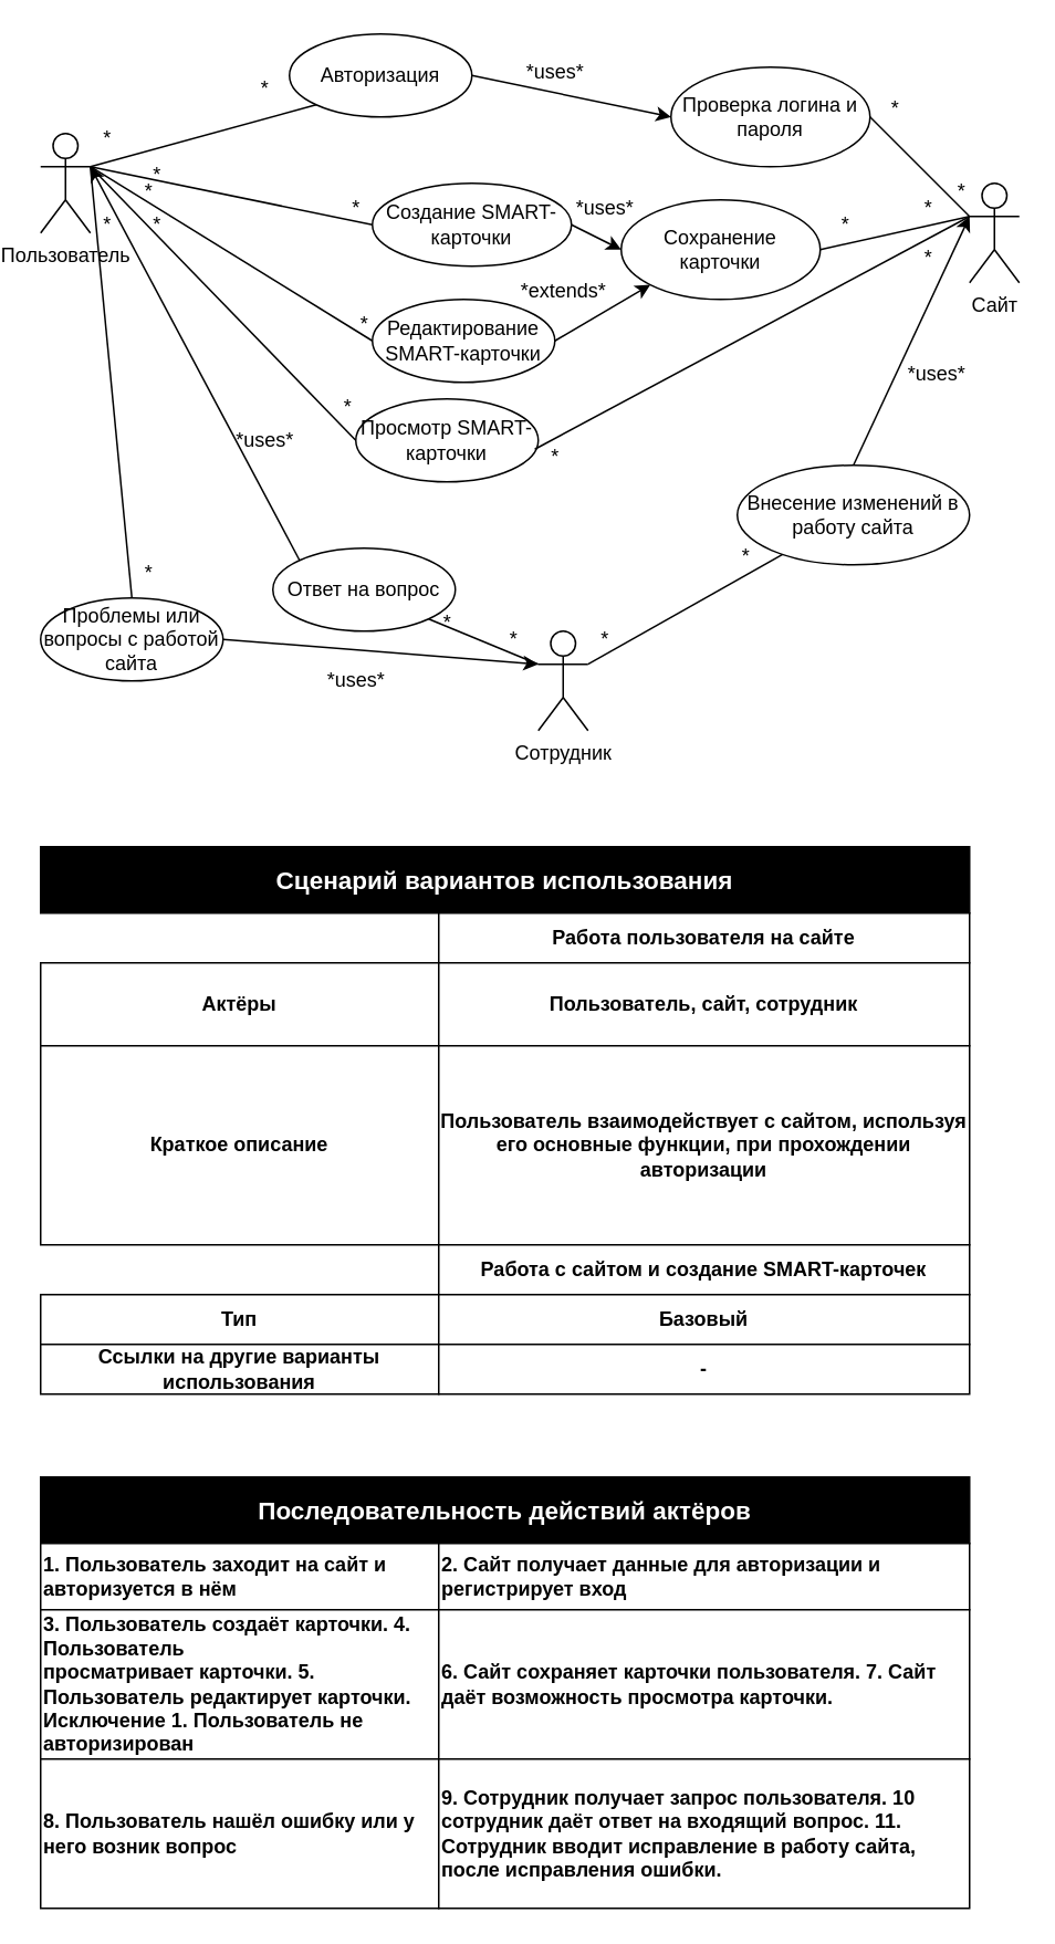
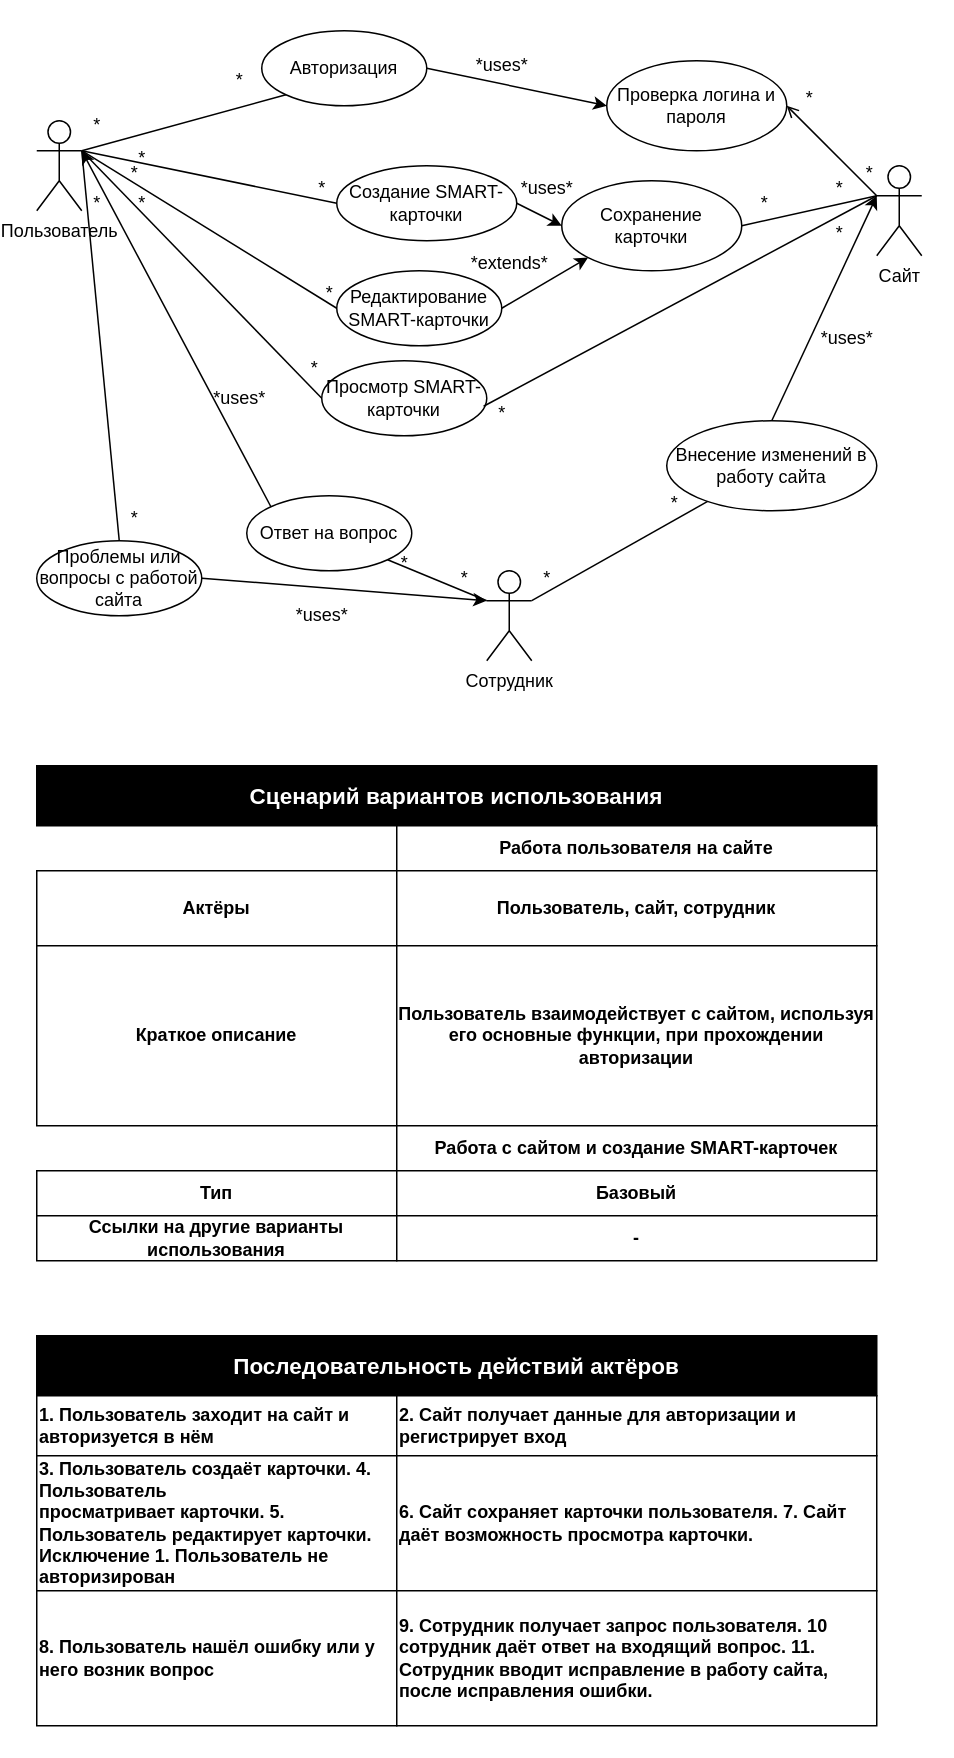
  <mxCell id="0" />
  <mxCell id="1" parent="0" />
  <mxCell id="2" style="edgeStyle=none;rounded=0;orthogonalLoop=1;jettySize=auto;html=1;exitX=1;exitY=0.333;exitDx=0;exitDy=0;exitPerimeter=0;entryX=0;entryY=1;entryDx=0;entryDy=0;endArrow=none;endFill=0;" edge="1" parent="1" source="7" target="11"><mxGeometry relative="1" as="geometry" /></mxCell>
  <mxCell id="3" style="edgeStyle=none;rounded=0;orthogonalLoop=1;jettySize=auto;html=1;exitX=1;exitY=0.333;exitDx=0;exitDy=0;exitPerimeter=0;entryX=0;entryY=0.5;entryDx=0;entryDy=0;endArrow=none;endFill=0;" edge="1" parent="1" source="7" target="9"><mxGeometry relative="1" as="geometry" /></mxCell>
  <mxCell id="4" style="edgeStyle=none;rounded=0;orthogonalLoop=1;jettySize=auto;html=1;exitX=1;exitY=0.333;exitDx=0;exitDy=0;exitPerimeter=0;entryX=0;entryY=0.5;entryDx=0;entryDy=0;endArrow=none;endFill=0;" edge="1" parent="1" source="7" target="13"><mxGeometry relative="1" as="geometry" /></mxCell>
  <mxCell id="5" style="edgeStyle=none;rounded=0;orthogonalLoop=1;jettySize=auto;html=1;exitX=1;exitY=0.333;exitDx=0;exitDy=0;exitPerimeter=0;entryX=0.5;entryY=0;entryDx=0;entryDy=0;endArrow=none;endFill=0;" edge="1" parent="1" source="7" target="21"><mxGeometry relative="1" as="geometry" /></mxCell>
  <mxCell id="6" style="edgeStyle=none;rounded=0;orthogonalLoop=1;jettySize=auto;html=1;exitX=1;exitY=0.333;exitDx=0;exitDy=0;exitPerimeter=0;entryX=0;entryY=0.5;entryDx=0;entryDy=0;endArrow=none;endFill=0;" edge="1" parent="1" source="7" target="30"><mxGeometry relative="1" as="geometry" /></mxCell>
  <mxCell id="7" value="Пользователь" style="shape=umlActor;verticalLabelPosition=bottom;verticalAlign=top;html=1;" vertex="1" parent="1"><mxGeometry x="20" y="80" width="30" height="60" as="geometry" /></mxCell>
  <mxCell id="8" style="edgeStyle=none;rounded=0;orthogonalLoop=1;jettySize=auto;html=1;exitX=1;exitY=0.5;exitDx=0;exitDy=0;entryX=0;entryY=0.5;entryDx=0;entryDy=0;" edge="1" parent="1" source="9" target="18"><mxGeometry relative="1" as="geometry" /></mxCell>
  <mxCell id="9" value="Создание SMART-карточки" style="ellipse;whiteSpace=wrap;html=1;" vertex="1" parent="1"><mxGeometry x="220" y="110" width="120" height="50" as="geometry" /></mxCell>
  <mxCell id="10" style="edgeStyle=none;rounded=0;orthogonalLoop=1;jettySize=auto;html=1;exitX=1;exitY=0.5;exitDx=0;exitDy=0;entryX=0;entryY=0.5;entryDx=0;entryDy=0;" edge="1" parent="1" source="11" target="17"><mxGeometry relative="1" as="geometry" /></mxCell>
  <mxCell id="11" value="Авторизация" style="ellipse;whiteSpace=wrap;html=1;" vertex="1" parent="1"><mxGeometry x="170" y="20" width="110" height="50" as="geometry" /></mxCell>
  <mxCell id="12" style="edgeStyle=none;rounded=0;orthogonalLoop=1;jettySize=auto;html=1;exitX=1;exitY=0.5;exitDx=0;exitDy=0;entryX=0;entryY=1;entryDx=0;entryDy=0;" edge="1" parent="1" source="13" target="18"><mxGeometry relative="1" as="geometry" /></mxCell>
  <mxCell id="13" value="Редактирование SMART-карточки" style="ellipse;whiteSpace=wrap;html=1;" vertex="1" parent="1"><mxGeometry x="220" y="180" width="110" height="50" as="geometry" /></mxCell>
- <mxCell id="14" style="edgeStyle=none;rounded=0;orthogonalLoop=1;jettySize=auto;html=1;exitX=0;exitY=0.333;exitDx=0;exitDy=0;exitPerimeter=0;entryX=1;entryY=0.5;entryDx=0;entryDy=0;endArrow=none;endFill=0;" edge="1" parent="1" source="16" target="17"><mxGeometry relative="1" as="geometry" /></mxCell>
+ <mxCell id="14" style="edgeStyle=none;rounded=0;orthogonalLoop=1;jettySize=auto;html=1;exitX=0;exitY=0.333;exitDx=0;exitDy=0;exitPerimeter=0;entryX=1;entryY=0.5;entryDx=0;entryDy=0;endArrow=open;endFill=0;" edge="1" parent="1" source="16" target="17"><mxGeometry relative="1" as="geometry" /></mxCell>
  <mxCell id="15" style="edgeStyle=none;rounded=0;orthogonalLoop=1;jettySize=auto;html=1;exitX=0;exitY=0.333;exitDx=0;exitDy=0;exitPerimeter=0;entryX=1;entryY=0.5;entryDx=0;entryDy=0;endArrow=none;endFill=0;" edge="1" parent="1" source="16" target="18"><mxGeometry relative="1" as="geometry" /></mxCell>
  <mxCell id="16" value="Сайт" style="shape=umlActor;verticalLabelPosition=bottom;verticalAlign=top;html=1;" vertex="1" parent="1"><mxGeometry x="580" y="110" width="30" height="60" as="geometry" /></mxCell>
  <mxCell id="17" value="Проверка логина и пароля" style="ellipse;whiteSpace=wrap;html=1;" vertex="1" parent="1"><mxGeometry x="400" y="40" width="120" height="60" as="geometry" /></mxCell>
  <mxCell id="18" value="Сохранение карточки" style="ellipse;whiteSpace=wrap;html=1;" vertex="1" parent="1"><mxGeometry x="370" y="120" width="120" height="60" as="geometry" /></mxCell>
  <mxCell id="19" style="edgeStyle=none;rounded=0;orthogonalLoop=1;jettySize=auto;html=1;exitX=1;exitY=0.333;exitDx=0;exitDy=0;exitPerimeter=0;endArrow=none;endFill=0;" edge="1" parent="1" source="20" target="24"><mxGeometry relative="1" as="geometry" /></mxCell>
  <mxCell id="20" value="Сотрудник" style="shape=umlActor;verticalLabelPosition=bottom;verticalAlign=top;html=1;" vertex="1" parent="1"><mxGeometry x="320" y="380" width="30" height="60" as="geometry" /></mxCell>
  <mxCell id="21" value="Проблемы или вопросы с работой сайта" style="ellipse;whiteSpace=wrap;html=1;" vertex="1" parent="1"><mxGeometry x="20" y="360" width="110" height="50" as="geometry" /></mxCell>
  <mxCell id="22" style="edgeStyle=none;rounded=0;orthogonalLoop=1;jettySize=auto;html=1;exitX=0;exitY=0;exitDx=0;exitDy=0;" edge="1" parent="1" source="23"><mxGeometry relative="1" as="geometry"><mxPoint x="50" y="100" as="targetPoint" /></mxGeometry></mxCell>
  <mxCell id="23" value="Ответ на вопрос" style="ellipse;whiteSpace=wrap;html=1;" vertex="1" parent="1"><mxGeometry x="160" y="330" width="110" height="50" as="geometry" /></mxCell>
  <mxCell id="24" value="Внесение изменений в работу сайта" style="ellipse;whiteSpace=wrap;html=1;" vertex="1" parent="1"><mxGeometry x="440" y="280" width="140" height="60" as="geometry" /></mxCell>
  <mxCell id="25" style="edgeStyle=none;rounded=0;orthogonalLoop=1;jettySize=auto;html=1;exitX=0.5;exitY=0;exitDx=0;exitDy=0;entryX=0;entryY=0.333;entryDx=0;entryDy=0;entryPerimeter=0;" edge="1" parent="1" source="24" target="16"><mxGeometry relative="1" as="geometry" /></mxCell>
  <mxCell id="26" style="edgeStyle=none;rounded=0;orthogonalLoop=1;jettySize=auto;html=1;exitX=1;exitY=1;exitDx=0;exitDy=0;entryX=0;entryY=0.333;entryDx=0;entryDy=0;entryPerimeter=0;endArrow=none;endFill=0;" edge="1" parent="1" source="23" target="20"><mxGeometry relative="1" as="geometry" /></mxCell>
  <mxCell id="27" style="edgeStyle=none;rounded=0;orthogonalLoop=1;jettySize=auto;html=1;exitX=1;exitY=0.5;exitDx=0;exitDy=0;entryX=0;entryY=0.333;entryDx=0;entryDy=0;entryPerimeter=0;" edge="1" parent="1" source="21" target="20"><mxGeometry relative="1" as="geometry" /></mxCell>
  <mxCell id="28" value="*uses*" style="text;html=1;align=center;verticalAlign=middle;resizable=0;points=[];autosize=1;strokeColor=none;fillColor=none;" vertex="1" parent="1"><mxGeometry x="300" y="28" width="60" height="30" as="geometry" /></mxCell>
  <mxCell id="29" value="*uses*" style="text;html=1;align=center;verticalAlign=middle;resizable=0;points=[];autosize=1;strokeColor=none;fillColor=none;" vertex="1" parent="1"><mxGeometry x="330" y="110" width="60" height="30" as="geometry" /></mxCell>
  <mxCell id="30" value="Просмотр SMART-карточки" style="ellipse;whiteSpace=wrap;html=1;" vertex="1" parent="1"><mxGeometry x="210" y="240" width="110" height="50" as="geometry" /></mxCell>
  <mxCell id="31" style="edgeStyle=none;rounded=0;orthogonalLoop=1;jettySize=auto;html=1;exitX=0;exitY=0.333;exitDx=0;exitDy=0;exitPerimeter=0;entryX=0.981;entryY=0.607;entryDx=0;entryDy=0;entryPerimeter=0;endArrow=none;endFill=0;" edge="1" parent="1" source="16" target="30"><mxGeometry relative="1" as="geometry" /></mxCell>
  <mxCell id="32" value="*extends*" style="text;html=1;align=center;verticalAlign=middle;resizable=0;points=[];autosize=1;strokeColor=none;fillColor=none;" vertex="1" parent="1"><mxGeometry x="300" y="160" width="70" height="30" as="geometry" /></mxCell>
  <mxCell id="33" value="*" style="text;html=1;align=center;verticalAlign=middle;resizable=0;points=[];autosize=1;strokeColor=none;fillColor=none;" vertex="1" parent="1"><mxGeometry x="45" y="68" width="30" height="30" as="geometry" /></mxCell>
  <mxCell id="34" value="*" style="text;html=1;align=center;verticalAlign=middle;resizable=0;points=[];autosize=1;strokeColor=none;fillColor=none;" vertex="1" parent="1"><mxGeometry x="140" y="38" width="30" height="30" as="geometry" /></mxCell>
  <mxCell id="35" value="*" style="text;html=1;align=center;verticalAlign=middle;resizable=0;points=[];autosize=1;strokeColor=none;fillColor=none;" vertex="1" parent="1"><mxGeometry x="520" y="50" width="30" height="30" as="geometry" /></mxCell>
  <mxCell id="36" value="*" style="text;html=1;align=center;verticalAlign=middle;resizable=0;points=[];autosize=1;strokeColor=none;fillColor=none;" vertex="1" parent="1"><mxGeometry x="560" y="100" width="30" height="30" as="geometry" /></mxCell>
  <mxCell id="37" value="*uses*" style="text;html=1;align=center;verticalAlign=middle;resizable=0;points=[];autosize=1;strokeColor=none;fillColor=none;" vertex="1" parent="1"><mxGeometry x="530" y="210" width="60" height="30" as="geometry" /></mxCell>
  <mxCell id="38" value="*uses*" style="text;html=1;align=center;verticalAlign=middle;resizable=0;points=[];autosize=1;strokeColor=none;fillColor=none;" vertex="1" parent="1"><mxGeometry x="180" y="395" width="60" height="30" as="geometry" /></mxCell>
  <mxCell id="39" value="*uses*" style="text;html=1;align=center;verticalAlign=middle;resizable=0;points=[];autosize=1;strokeColor=none;fillColor=none;" vertex="1" parent="1"><mxGeometry x="125" y="250" width="60" height="30" as="geometry" /></mxCell>
  <mxCell id="40" value="*" style="text;html=1;align=center;verticalAlign=middle;resizable=0;points=[];autosize=1;strokeColor=none;fillColor=none;" vertex="1" parent="1"><mxGeometry x="75" y="90" width="30" height="30" as="geometry" /></mxCell>
  <mxCell id="41" value="*" style="text;html=1;align=center;verticalAlign=middle;resizable=0;points=[];autosize=1;strokeColor=none;fillColor=none;" vertex="1" parent="1"><mxGeometry x="195" y="110" width="30" height="30" as="geometry" /></mxCell>
  <mxCell id="42" value="*" style="text;html=1;align=center;verticalAlign=middle;resizable=0;points=[];autosize=1;strokeColor=none;fillColor=none;" vertex="1" parent="1"><mxGeometry x="200" y="180" width="30" height="30" as="geometry" /></mxCell>
  <mxCell id="43" value="*" style="text;html=1;align=center;verticalAlign=middle;resizable=0;points=[];autosize=1;strokeColor=none;fillColor=none;" vertex="1" parent="1"><mxGeometry x="70" y="100" width="30" height="30" as="geometry" /></mxCell>
  <mxCell id="44" value="*" style="text;html=1;align=center;verticalAlign=middle;resizable=0;points=[];autosize=1;strokeColor=none;fillColor=none;" vertex="1" parent="1"><mxGeometry x="75" y="120" width="30" height="30" as="geometry" /></mxCell>
  <mxCell id="45" value="*" style="text;html=1;align=center;verticalAlign=middle;resizable=0;points=[];autosize=1;strokeColor=none;fillColor=none;" vertex="1" parent="1"><mxGeometry x="190" y="230" width="30" height="30" as="geometry" /></mxCell>
  <mxCell id="46" value="*" style="text;html=1;align=center;verticalAlign=middle;resizable=0;points=[];autosize=1;strokeColor=none;fillColor=none;" vertex="1" parent="1"><mxGeometry x="45" y="120" width="30" height="30" as="geometry" /></mxCell>
  <mxCell id="47" value="*" style="text;html=1;align=center;verticalAlign=middle;resizable=0;points=[];autosize=1;strokeColor=none;fillColor=none;" vertex="1" parent="1"><mxGeometry x="70" y="330" width="30" height="30" as="geometry" /></mxCell>
  <mxCell id="48" value="*" style="text;html=1;align=center;verticalAlign=middle;resizable=0;points=[];autosize=1;strokeColor=none;fillColor=none;" vertex="1" parent="1"><mxGeometry x="250" y="360" width="30" height="30" as="geometry" /></mxCell>
  <mxCell id="49" value="*" style="text;html=1;align=center;verticalAlign=middle;resizable=0;points=[];autosize=1;strokeColor=none;fillColor=none;" vertex="1" parent="1"><mxGeometry x="290" y="370" width="30" height="30" as="geometry" /></mxCell>
  <mxCell id="50" value="*" style="text;html=1;align=center;verticalAlign=middle;resizable=0;points=[];autosize=1;strokeColor=none;fillColor=none;" vertex="1" parent="1"><mxGeometry x="345" y="370" width="30" height="30" as="geometry" /></mxCell>
  <mxCell id="51" value="*" style="text;html=1;align=center;verticalAlign=middle;resizable=0;points=[];autosize=1;strokeColor=none;fillColor=none;" vertex="1" parent="1"><mxGeometry x="430" y="320" width="30" height="30" as="geometry" /></mxCell>
  <mxCell id="52" value="*" style="text;html=1;align=center;verticalAlign=middle;resizable=0;points=[];autosize=1;strokeColor=none;fillColor=none;" vertex="1" parent="1"><mxGeometry x="315" y="260" width="30" height="30" as="geometry" /></mxCell>
  <mxCell id="53" value="*" style="text;html=1;align=center;verticalAlign=middle;resizable=0;points=[];autosize=1;strokeColor=none;fillColor=none;" vertex="1" parent="1"><mxGeometry x="540" y="140" width="30" height="30" as="geometry" /></mxCell>
  <mxCell id="54" value="*" style="text;html=1;align=center;verticalAlign=middle;resizable=0;points=[];autosize=1;strokeColor=none;fillColor=none;" vertex="1" parent="1"><mxGeometry x="490" y="120" width="30" height="30" as="geometry" /></mxCell>
  <mxCell id="55" value="*" style="text;html=1;align=center;verticalAlign=middle;resizable=0;points=[];autosize=1;strokeColor=none;fillColor=none;" vertex="1" parent="1"><mxGeometry x="540" y="110" width="30" height="30" as="geometry" /></mxCell>
  <mxCell id="56" value="&lt;font style=&quot;font-size: 15px;&quot;&gt;Последовательность действий актёров&lt;/font&gt;" style="rounded=0;whiteSpace=wrap;html=1;fontStyle=1;fontColor=#FFFFFF;labelBackgroundColor=none;fillColor=#000000;" vertex="1" parent="1"><mxGeometry x="20" y="890" width="560" height="40" as="geometry" /></mxCell>
  <mxCell id="57" value="&lt;b&gt;1. Пользователь заходит на сайт и авторизуется&amp;nbsp;в нём&lt;/b&gt;" style="rounded=0;whiteSpace=wrap;html=1;align=left;" vertex="1" parent="1"><mxGeometry x="20" y="930" width="240" height="40" as="geometry" /></mxCell>
  <mxCell id="58" value="&lt;b&gt;2. Сайт получает данные для авторизации и регистрирует вход&lt;/b&gt;" style="rounded=0;whiteSpace=wrap;html=1;align=left;" vertex="1" parent="1"><mxGeometry x="260" y="930" width="320" height="40" as="geometry" /></mxCell>
  <mxCell id="59" value="" style="group" vertex="1" connectable="0" parent="1"><mxGeometry x="20" y="510" width="560" height="330" as="geometry" /></mxCell>
  <mxCell id="60" value="&lt;font style=&quot;font-size: 15px;&quot;&gt;Сценарий вариантов использования&lt;/font&gt;" style="rounded=0;whiteSpace=wrap;html=1;fontStyle=1;fontColor=#FFFFFF;labelBackgroundColor=none;fillColor=#000000;" vertex="1" parent="59"><mxGeometry width="560" height="40" as="geometry" /></mxCell>
  <mxCell id="61" value="&lt;b&gt;Работа пользователя на сайте&lt;/b&gt;" style="rounded=0;whiteSpace=wrap;html=1;" vertex="1" parent="59"><mxGeometry x="240" y="40" width="320" height="30" as="geometry" /></mxCell>
  <mxCell id="62" value="&lt;b&gt;Актёры&lt;/b&gt;" style="rounded=0;whiteSpace=wrap;html=1;" vertex="1" parent="59"><mxGeometry y="70" width="240" height="50" as="geometry" /></mxCell>
  <mxCell id="63" value="&lt;b&gt;Краткое описание&lt;/b&gt;" style="rounded=0;whiteSpace=wrap;html=1;" vertex="1" parent="59"><mxGeometry y="120" width="240" height="120" as="geometry" /></mxCell>
  <mxCell id="64" value="&lt;b&gt;Тип&lt;/b&gt;" style="rounded=0;whiteSpace=wrap;html=1;" vertex="1" parent="59"><mxGeometry y="270" width="240" height="30" as="geometry" /></mxCell>
  <mxCell id="65" value="&lt;b&gt;Ссылки на другие варианты использования&lt;/b&gt;" style="rounded=0;whiteSpace=wrap;html=1;" vertex="1" parent="59"><mxGeometry y="300" width="240" height="30" as="geometry" /></mxCell>
  <mxCell id="66" value="" style="edgeStyle=none;rounded=0;orthogonalLoop=1;jettySize=auto;html=1;" edge="1" parent="59" source="67" target="61"><mxGeometry relative="1" as="geometry" /></mxCell>
  <mxCell id="67" value="&lt;b&gt;Пользователь, сайт, сотрудник&lt;/b&gt;" style="rounded=0;whiteSpace=wrap;html=1;" vertex="1" parent="59"><mxGeometry x="240" y="70" width="320" height="50" as="geometry" /></mxCell>
  <mxCell id="68" value="&lt;b&gt;Пользователь взаимодействует&amp;nbsp;с сайтом, используя его основные функции, при прохождении авторизации&lt;/b&gt;" style="rounded=0;whiteSpace=wrap;html=1;" vertex="1" parent="59"><mxGeometry x="240" y="120" width="320" height="120" as="geometry" /></mxCell>
  <mxCell id="69" value="&lt;b&gt;Работа с сайтом и создание SMART-карточек&lt;/b&gt;" style="rounded=0;whiteSpace=wrap;html=1;" vertex="1" parent="59"><mxGeometry x="240" y="240" width="320" height="30" as="geometry" /></mxCell>
  <mxCell id="70" value="&lt;b&gt;Базовый&lt;/b&gt;" style="rounded=0;whiteSpace=wrap;html=1;" vertex="1" parent="59"><mxGeometry x="240" y="270" width="320" height="30" as="geometry" /></mxCell>
  <mxCell id="71" value="&lt;b&gt;-&lt;/b&gt;" style="rounded=0;whiteSpace=wrap;html=1;" vertex="1" parent="59"><mxGeometry x="240" y="300" width="320" height="30" as="geometry" /></mxCell>
  <mxCell id="72" value="&lt;b&gt;3. Пользователь создаёт карточки. 4. Пользователь просматривает&amp;nbsp;карточки. 5. Пользователь редактирует карточки.&lt;/b&gt;&lt;br&gt;&lt;b&gt;Исключение 1. Пользователь&amp;nbsp;не авторизирован&lt;/b&gt;" style="rounded=0;whiteSpace=wrap;html=1;align=left;" vertex="1" parent="1"><mxGeometry x="20" y="970" width="240" height="90" as="geometry" /></mxCell>
  <mxCell id="73" value="&lt;b&gt;6. Сайт сохраняет карточки пользователя. 7. Сайт даёт возможность просмотра карточки.&lt;/b&gt;" style="rounded=0;whiteSpace=wrap;html=1;align=left;" vertex="1" parent="1"><mxGeometry x="260" y="970" width="320" height="90" as="geometry" /></mxCell>
  <mxCell id="74" value="&lt;b&gt;8. Пользователь&amp;nbsp;нашёл ошибку или у него возник вопрос&lt;/b&gt;" style="rounded=0;whiteSpace=wrap;html=1;align=left;" vertex="1" parent="1"><mxGeometry x="20" y="1060" width="240" height="90" as="geometry" /></mxCell>
  <mxCell id="75" value="&lt;b&gt;9. Сотрудник получает запрос пользователя. 10 сотрудник даёт ответ на входящий вопрос. 11. Сотрудник вводит исправление в работу сайта, после исправления ошибки.&lt;br&gt;&lt;/b&gt;" style="rounded=0;whiteSpace=wrap;html=1;align=left;" vertex="1" parent="1"><mxGeometry x="260" y="1060" width="320" height="90" as="geometry" /></mxCell>
